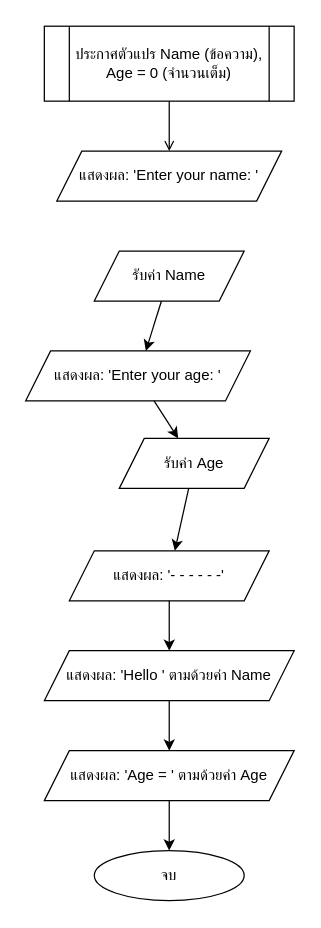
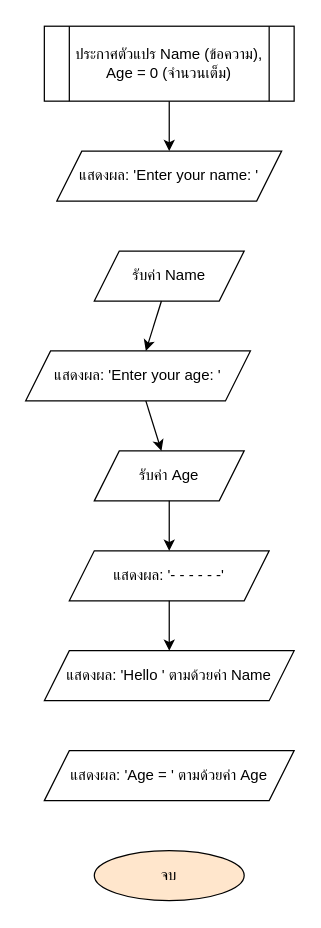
  <mxCell id="0" />
  <mxCell id="1" parent="0" />
  <mxCell id="2" value="ประกาศตัวแปร Name (ข้อความ), Age = 0 (จำนวนเต็ม)" style="shape=process;whiteSpace=wrap;html=1;" parent="1" vertex="1"><mxGeometry x="35" y="20" width="200" height="60" as="geometry" /></mxCell>
  <mxCell id="3" value="แสดงผล: 'Enter your name: '" style="shape=parallelogram;perimeter=parallelogramPerimeter;whiteSpace=wrap;html=1;fixedSize=1;" parent="1" vertex="1"><mxGeometry x="45" y="120" width="180" height="40" as="geometry" /></mxCell>
  <mxCell id="4" value="รับค่า Name" style="shape=parallelogram;perimeter=parallelogramPerimeter;whiteSpace=wrap;html=1;fixedSize=1;" parent="1" vertex="1"><mxGeometry x="75" y="200" width="120" height="40" as="geometry" /></mxCell>
  <mxCell id="5" value="แสดงผล: 'Enter your age: '" style="shape=parallelogram;perimeter=parallelogramPerimeter;whiteSpace=wrap;html=1;fixedSize=1;" parent="1" vertex="1"><mxGeometry x="20" y="280" width="180" height="40" as="geometry" /></mxCell>
- <mxCell id="6" value="รับค่า Age" style="shape=parallelogram;perimeter=parallelogramPerimeter;whiteSpace=wrap;html=1;fixedSize=1;" parent="1" vertex="1"><mxGeometry x="95" y="350" width="120" height="40" as="geometry" /></mxCell>
+ <mxCell id="6" value="รับค่า Age" style="shape=parallelogram;perimeter=parallelogramPerimeter;whiteSpace=wrap;html=1;fixedSize=1;" parent="1" vertex="1"><mxGeometry x="75" y="360" width="120" height="40" as="geometry" /></mxCell>
  <mxCell id="7" value="แสดงผล: '- - - - - -'" style="shape=parallelogram;perimeter=parallelogramPerimeter;whiteSpace=wrap;html=1;fixedSize=1;" parent="1" vertex="1"><mxGeometry x="55" y="440" width="160" height="40" as="geometry" /></mxCell>
  <mxCell id="8" value="แสดงผล: 'Hello ' ตามด้วยค่า Name" style="shape=parallelogram;perimeter=parallelogramPerimeter;whiteSpace=wrap;html=1;fixedSize=1;" parent="1" vertex="1"><mxGeometry x="35" y="520" width="200" height="40" as="geometry" /></mxCell>
  <mxCell id="9" value="แสดงผล: 'Age = ' ตามด้วยค่า Age" style="shape=parallelogram;perimeter=parallelogramPerimeter;whiteSpace=wrap;html=1;fixedSize=1;" parent="1" vertex="1"><mxGeometry x="35" y="600" width="200" height="40" as="geometry" /></mxCell>
- <mxCell id="10" value="จบ" style="ellipse;whiteSpace=wrap;html=1;" parent="1" vertex="1"><mxGeometry x="75" y="680" width="120" height="40" as="geometry" /></mxCell>
- <mxCell id="11" value="" style="endArrow=open;html=1;entryDx=0;entryDy=0;entryPerimeter=0;" parent="1" source="2" target="3" edge="1"><mxGeometry width="50" height="50" relative="1" as="geometry"><mxPoint x="135" y="80" as="sourcePoint" /><mxPoint x="135" y="110" as="targetPoint" /></mxGeometry></mxCell>
+ <mxCell id="10" value="จบ" style="ellipse;whiteSpace=wrap;html=1;fillColor=#ffe6cc;" parent="1" vertex="1"><mxGeometry x="75" y="680" width="120" height="40" as="geometry" /></mxCell>
+ <mxCell id="11" value="" style="endArrow=classic;html=1;entryDx=0;entryDy=0;entryPerimeter=0;" parent="1" source="2" target="3" edge="1"><mxGeometry width="50" height="50" relative="1" as="geometry"><mxPoint x="135" y="80" as="sourcePoint" /><mxPoint x="135" y="110" as="targetPoint" /></mxGeometry></mxCell>
  <mxCell id="12" value="" style="endArrow=classic;html=1;entryDx=0;entryDy=0;entryPerimeter=0;" parent="1" source="4" target="5" edge="1"><mxGeometry width="50" height="50" relative="1" as="geometry"><mxPoint x="135" y="240" as="sourcePoint" /><mxPoint x="135" y="270" as="targetPoint" /></mxGeometry></mxCell>
  <mxCell id="13" value="" style="endArrow=classic;html=1;entryDx=0;entryDy=0;entryPerimeter=0;" parent="1" source="5" target="6" edge="1"><mxGeometry width="50" height="50" relative="1" as="geometry"><mxPoint x="135" y="320" as="sourcePoint" /><mxPoint x="135" y="350" as="targetPoint" /></mxGeometry></mxCell>
  <mxCell id="14" value="" style="endArrow=classic;html=1;entryDx=0;entryDy=0;entryPerimeter=0;" parent="1" source="6" target="7" edge="1"><mxGeometry width="50" height="50" relative="1" as="geometry"><mxPoint x="135" y="400" as="sourcePoint" /><mxPoint x="135" y="430" as="targetPoint" /></mxGeometry></mxCell>
  <mxCell id="15" value="" style="endArrow=classic;html=1;entryDx=0;entryDy=0;entryPerimeter=0;" parent="1" source="7" target="8" edge="1"><mxGeometry width="50" height="50" relative="1" as="geometry"><mxPoint x="135" y="480" as="sourcePoint" /><mxPoint x="135" y="510" as="targetPoint" /></mxGeometry></mxCell>
- <mxCell id="16" value="" style="endArrow=classic;html=1;entryDx=0;entryDy=0;entryPerimeter=0;" parent="1" source="8" target="9" edge="1"><mxGeometry width="50" height="50" relative="1" as="geometry"><mxPoint x="135" y="560" as="sourcePoint" /><mxPoint x="135" y="590" as="targetPoint" /></mxGeometry></mxCell>
- <mxCell id="17" value="" style="endArrow=classic;html=1;entryDx=0;entryDy=0;entryPerimeter=0;" parent="1" source="9" target="10" edge="1"><mxGeometry width="50" height="50" relative="1" as="geometry"><mxPoint x="135" y="640" as="sourcePoint" /><mxPoint x="135" y="670" as="targetPoint" /></mxGeometry></mxCell>
